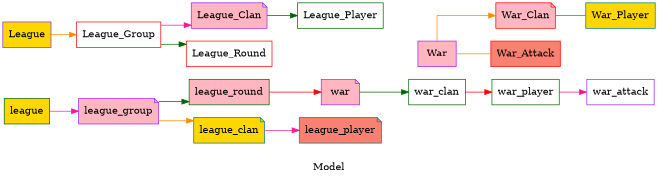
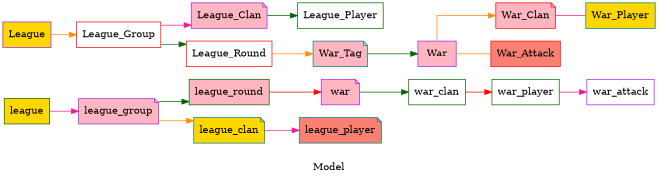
  digraph {
    label=Model
    splines=ortho
    rankdir=LR
    node [style=filled fillcolor=lightpink color=purple shape=box]
    edge [color=deeppink]
    league [fillcolor=gold color=darkgreen]
    league_group [shape=note]
    league_round [color=darkgreen]
    league_clan [fillcolor=gold color=teal shape=note]
    war [shape=note]
    league_player [fillcolor=salmon color=teal shape=note]
    war_clan [fillcolor=white color=darkgreen]
    war_player [fillcolor=white color=darkgreen]
    war_attack [fillcolor=white]
    League [fillcolor=gold]
    League_Group [fillcolor=white color=red]
    League_Clan [shape=note]
    League_Round [fillcolor=white color=red]
    League_Player [fillcolor=white color=darkgreen]
+   War_Tag [color=teal shape=note]
    War
    War_Clan [color=red shape=note]
    War_Attack [fillcolor=salmon color=red]
    War_Player [fillcolor=gold color=teal]
    league -> league_group
    league_group -> league_round [color=darkgreen]
    league_group -> league_clan [color=darkorange]
    league_round -> war [color=red]
    league_clan -> league_player
    war -> war_clan [color=darkgreen]
    war_clan -> war_player [color=red]
    war_player -> war_attack
    League -> League_Group [color=darkorange]
    League_Group -> League_Clan
    League_Group -> League_Round [color=darkgreen]
    League_Clan -> League_Player [color=darkgreen]
+   League_Round -> War_Tag [color=darkorange]
+   War_Tag -> War [color=darkgreen]
    War -> War_Clan [color=darkorange]
    War -> War_Attack [arrowhead=none arrowtail=none dir=both color=darkorange]
    War_Clan -> War_Player [arrowhead=none arrowtail=none dir=both]
  }
